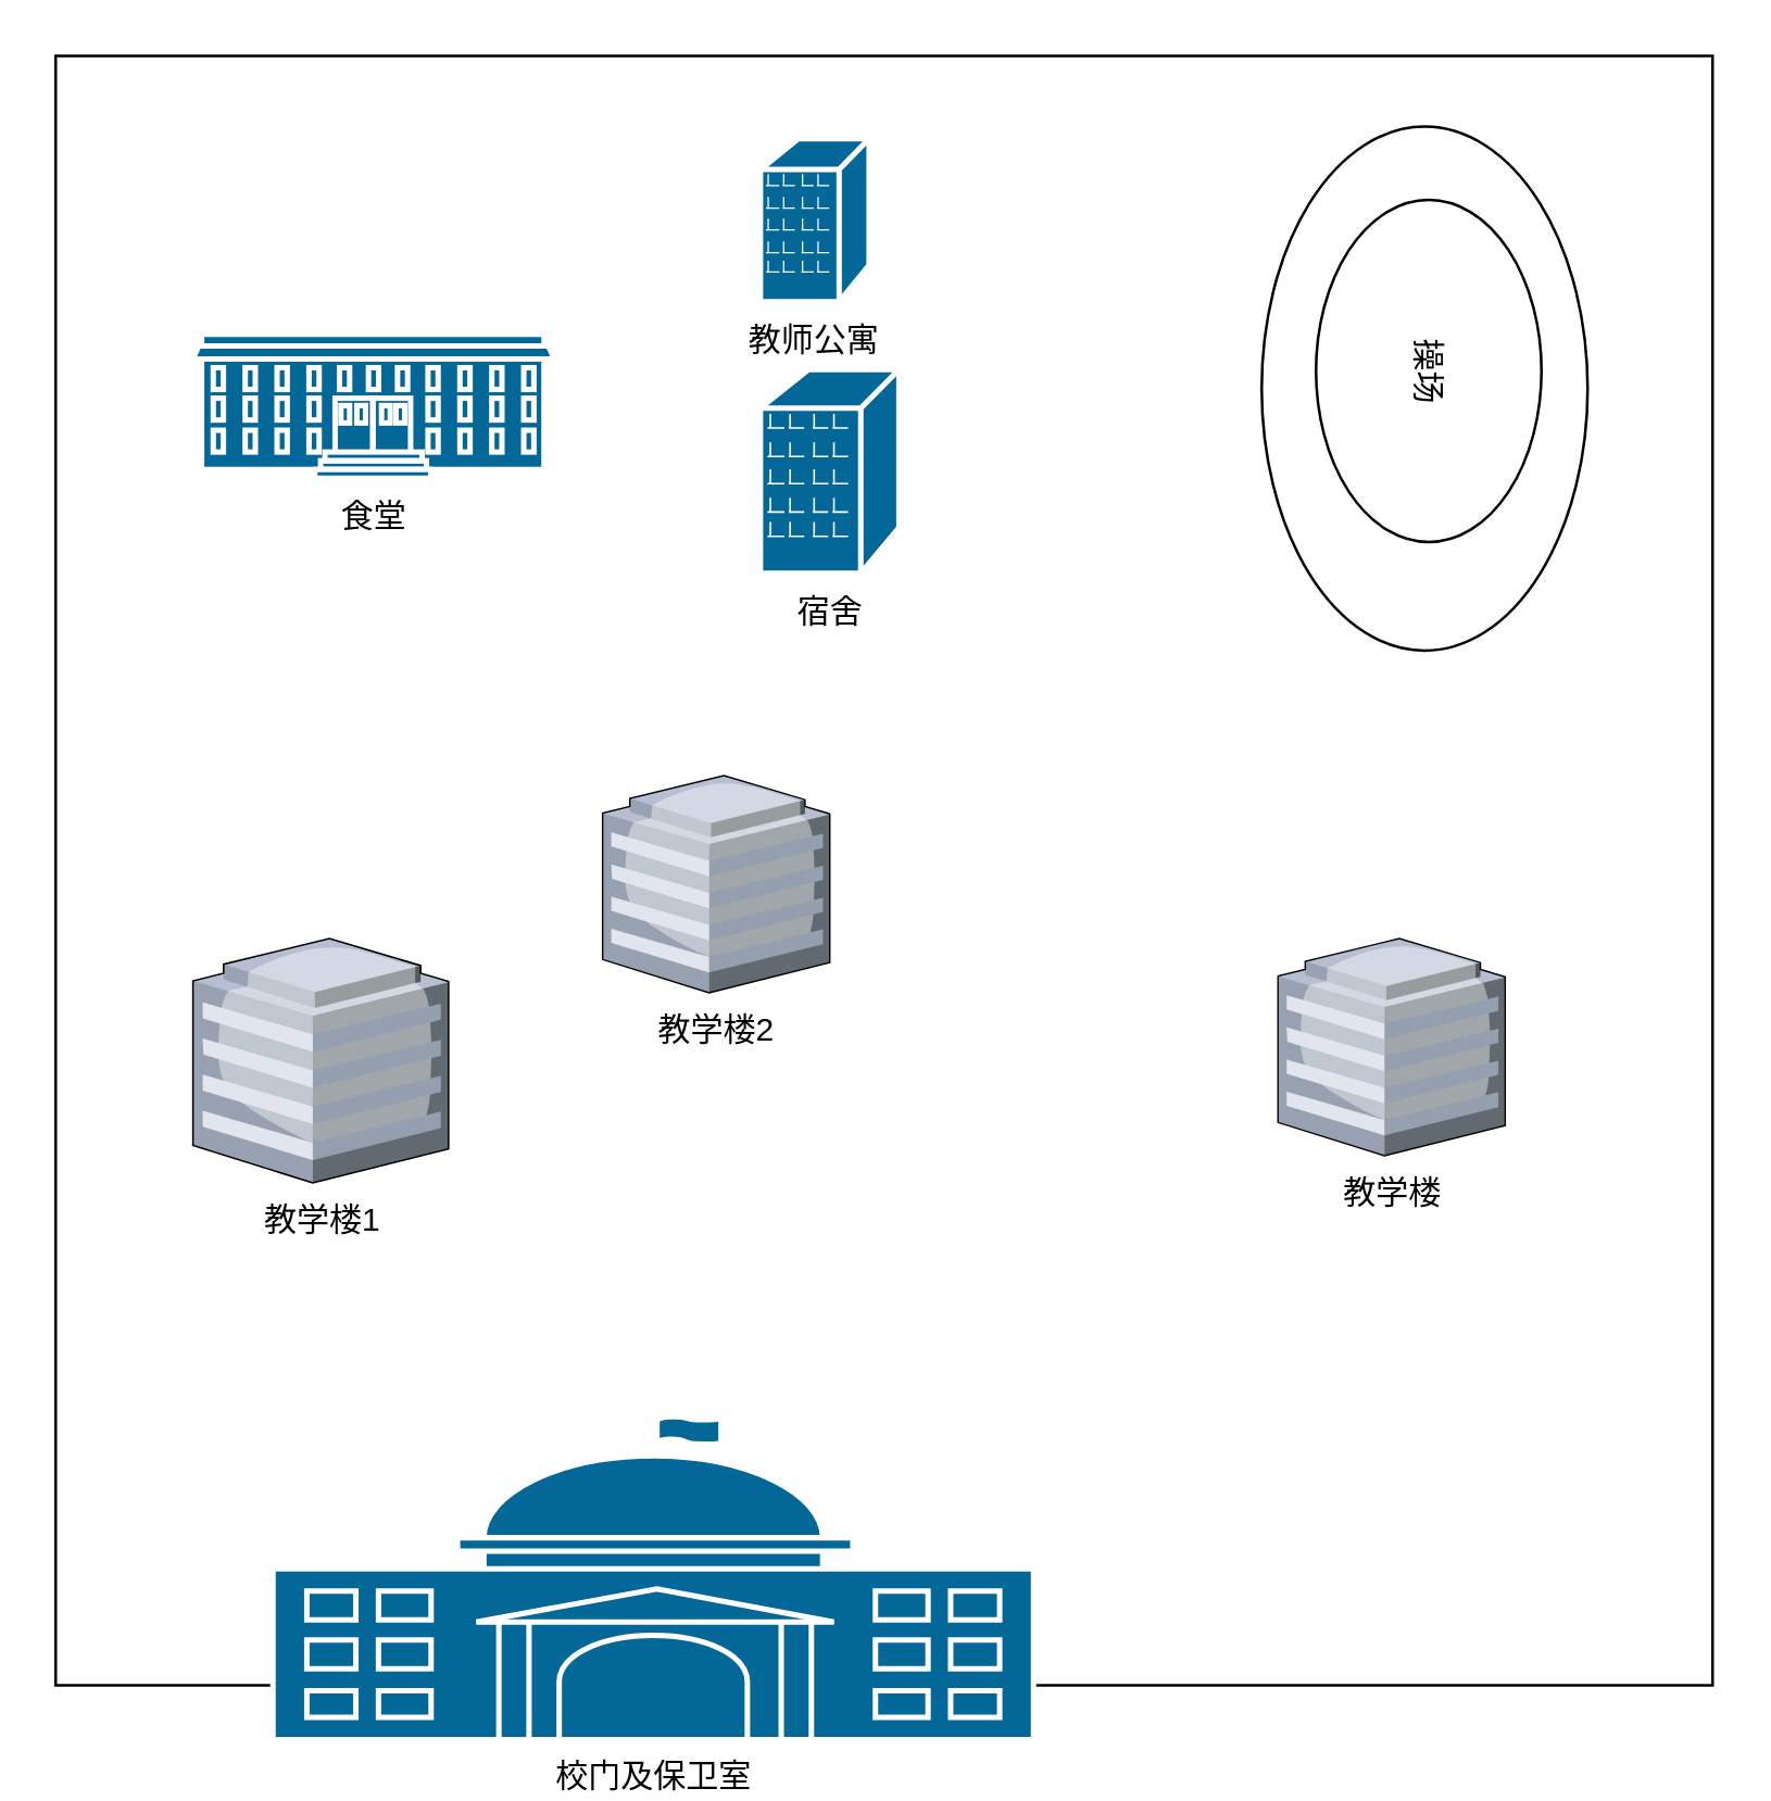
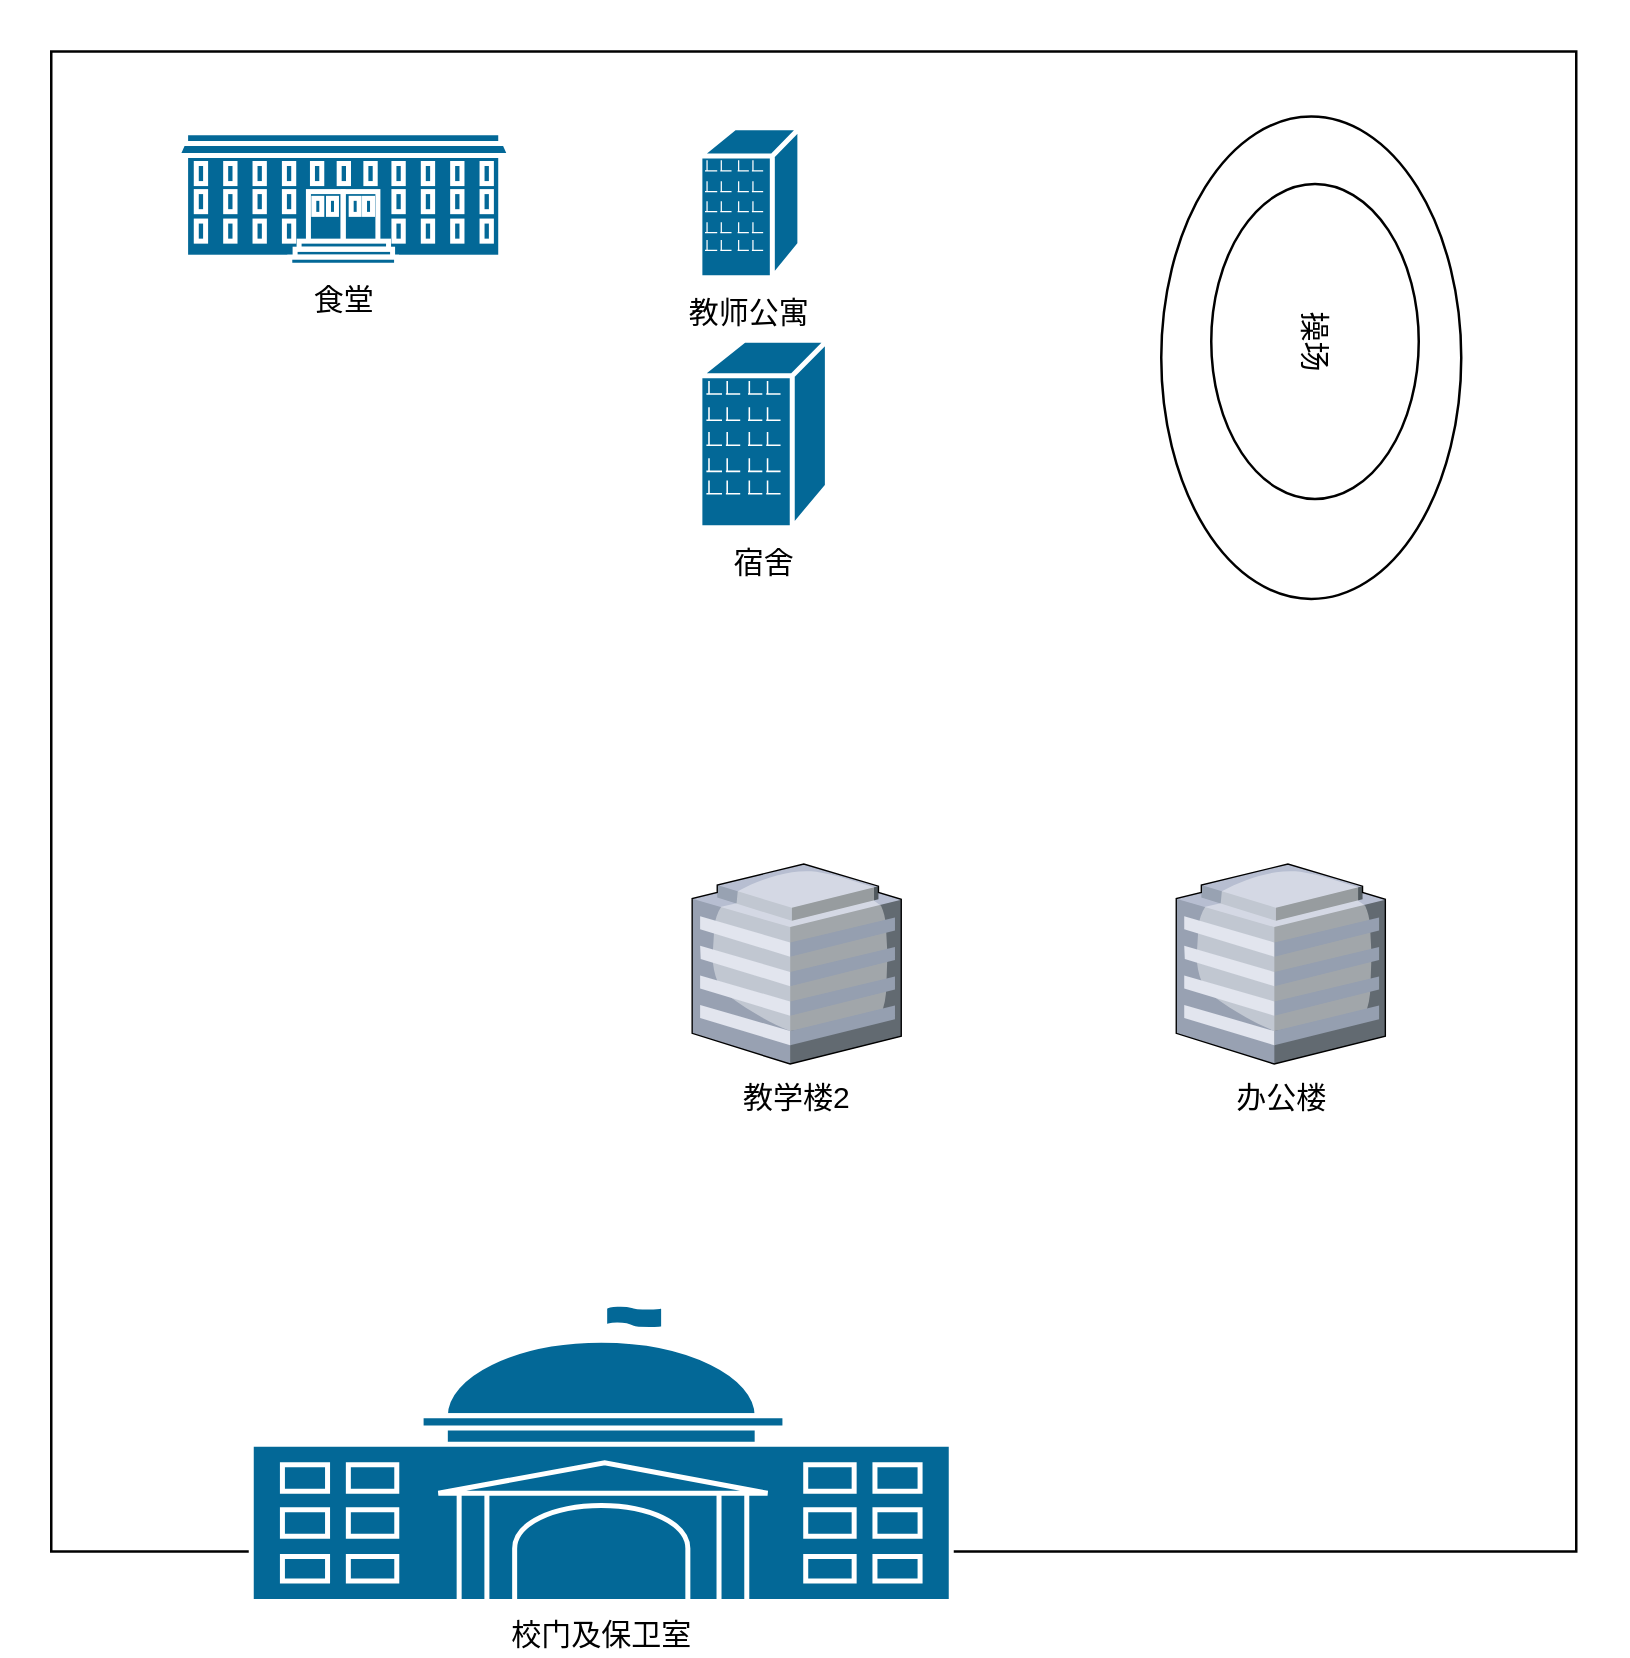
  <mxCell id="0" />
  <mxCell id="1" parent="0" />
  <mxCell id="2" value="" style="rounded=0;whiteSpace=wrap;html=1;" parent="1" vertex="1"><mxGeometry x="20" y="20" width="610" height="600" as="geometry" /></mxCell>
- <mxCell id="3" value="教学楼1" style="verticalLabelPosition=bottom;sketch=0;aspect=fixed;html=1;verticalAlign=top;strokeColor=none;align=center;outlineConnect=0;shape=mxgraph.citrix.hq_enterprise;" parent="1" vertex="1"><mxGeometry x="70.54" y="345" width="94.09" height="90" as="geometry" /></mxCell>
- <mxCell id="4" value="教学楼" style="verticalLabelPosition=bottom;sketch=0;aspect=fixed;html=1;verticalAlign=top;strokeColor=none;align=center;outlineConnect=0;shape=mxgraph.citrix.hq_enterprise;" parent="1" vertex="1"><mxGeometry x="470" y="345" width="83.64" height="80" as="geometry" /></mxCell>
- <mxCell id="5" value="教学楼2" style="verticalLabelPosition=bottom;sketch=0;aspect=fixed;html=1;verticalAlign=top;strokeColor=none;align=center;outlineConnect=0;shape=mxgraph.citrix.hq_enterprise;" parent="1" vertex="1"><mxGeometry x="221.36" y="285" width="83.64" height="80" as="geometry" /></mxCell>
+ <mxCell id="4" value="办公楼" style="verticalLabelPosition=bottom;sketch=0;aspect=fixed;html=1;verticalAlign=top;strokeColor=none;align=center;outlineConnect=0;shape=mxgraph.citrix.hq_enterprise;" parent="1" vertex="1"><mxGeometry x="470" y="345" width="83.64" height="80" as="geometry" /></mxCell>
+ <mxCell id="5" value="教学楼2" style="verticalLabelPosition=bottom;sketch=0;aspect=fixed;html=1;verticalAlign=top;strokeColor=none;align=center;outlineConnect=0;shape=mxgraph.citrix.hq_enterprise;" parent="1" vertex="1"><mxGeometry x="276.36" y="345" width="83.64" height="80" as="geometry" /></mxCell>
  <mxCell id="6" value="校门及保卫室" style="shape=mxgraph.cisco.buildings.government_building;sketch=0;html=1;pointerEvents=1;dashed=0;fillColor=#036897;strokeColor=#ffffff;strokeWidth=2;verticalLabelPosition=bottom;verticalAlign=top;align=center;outlineConnect=0;" parent="1" vertex="1"><mxGeometry x="100" y="520" width="280" height="120" as="geometry" /></mxCell>
  <mxCell id="7" value="教师公寓" style="shape=mxgraph.cisco.buildings.branch_office;sketch=0;html=1;pointerEvents=1;dashed=0;fillColor=#036897;strokeColor=#ffffff;strokeWidth=2;verticalLabelPosition=bottom;verticalAlign=top;align=center;outlineConnect=0;" parent="1" vertex="1"><mxGeometry x="279.45" y="50.5" width="40" height="60" as="geometry" /></mxCell>
  <mxCell id="8" value="宿舍" style="shape=mxgraph.cisco.buildings.branch_office;sketch=0;html=1;pointerEvents=1;dashed=0;fillColor=#036897;strokeColor=#ffffff;strokeWidth=2;verticalLabelPosition=bottom;verticalAlign=top;align=center;outlineConnect=0;" parent="1" vertex="1"><mxGeometry x="279.45" y="135.5" width="51" height="75" as="geometry" /></mxCell>
- <mxCell id="9" value="食堂" style="shape=mxgraph.cisco.buildings.university;sketch=0;html=1;pointerEvents=1;dashed=0;fillColor=#036897;strokeColor=#ffffff;strokeWidth=2;verticalLabelPosition=bottom;verticalAlign=top;align=center;outlineConnect=0;" parent="1" vertex="1"><mxGeometry x="70.54" y="122.5" width="133" height="53" as="geometry" /></mxCell>
+ <mxCell id="9" value="食堂" style="shape=mxgraph.cisco.buildings.university;sketch=0;html=1;pointerEvents=1;dashed=0;fillColor=#036897;strokeColor=#ffffff;strokeWidth=2;verticalLabelPosition=bottom;verticalAlign=top;align=center;outlineConnect=0;" parent="1" vertex="1"><mxGeometry x="70.54" y="52.5" width="133" height="53" as="geometry" /></mxCell>
  <mxCell id="10" value="操场" style="ellipse;whiteSpace=wrap;html=1;rotation=90;" parent="1" vertex="1"><mxGeometry x="427.5" y="82.5" width="193" height="120" as="geometry" /></mxCell>
  <mxCell id="11" value="操场" style="ellipse;whiteSpace=wrap;html=1;rotation=90;" parent="1" vertex="1"><mxGeometry x="462.5" y="94.5" width="126" height="83" as="geometry" /></mxCell>
